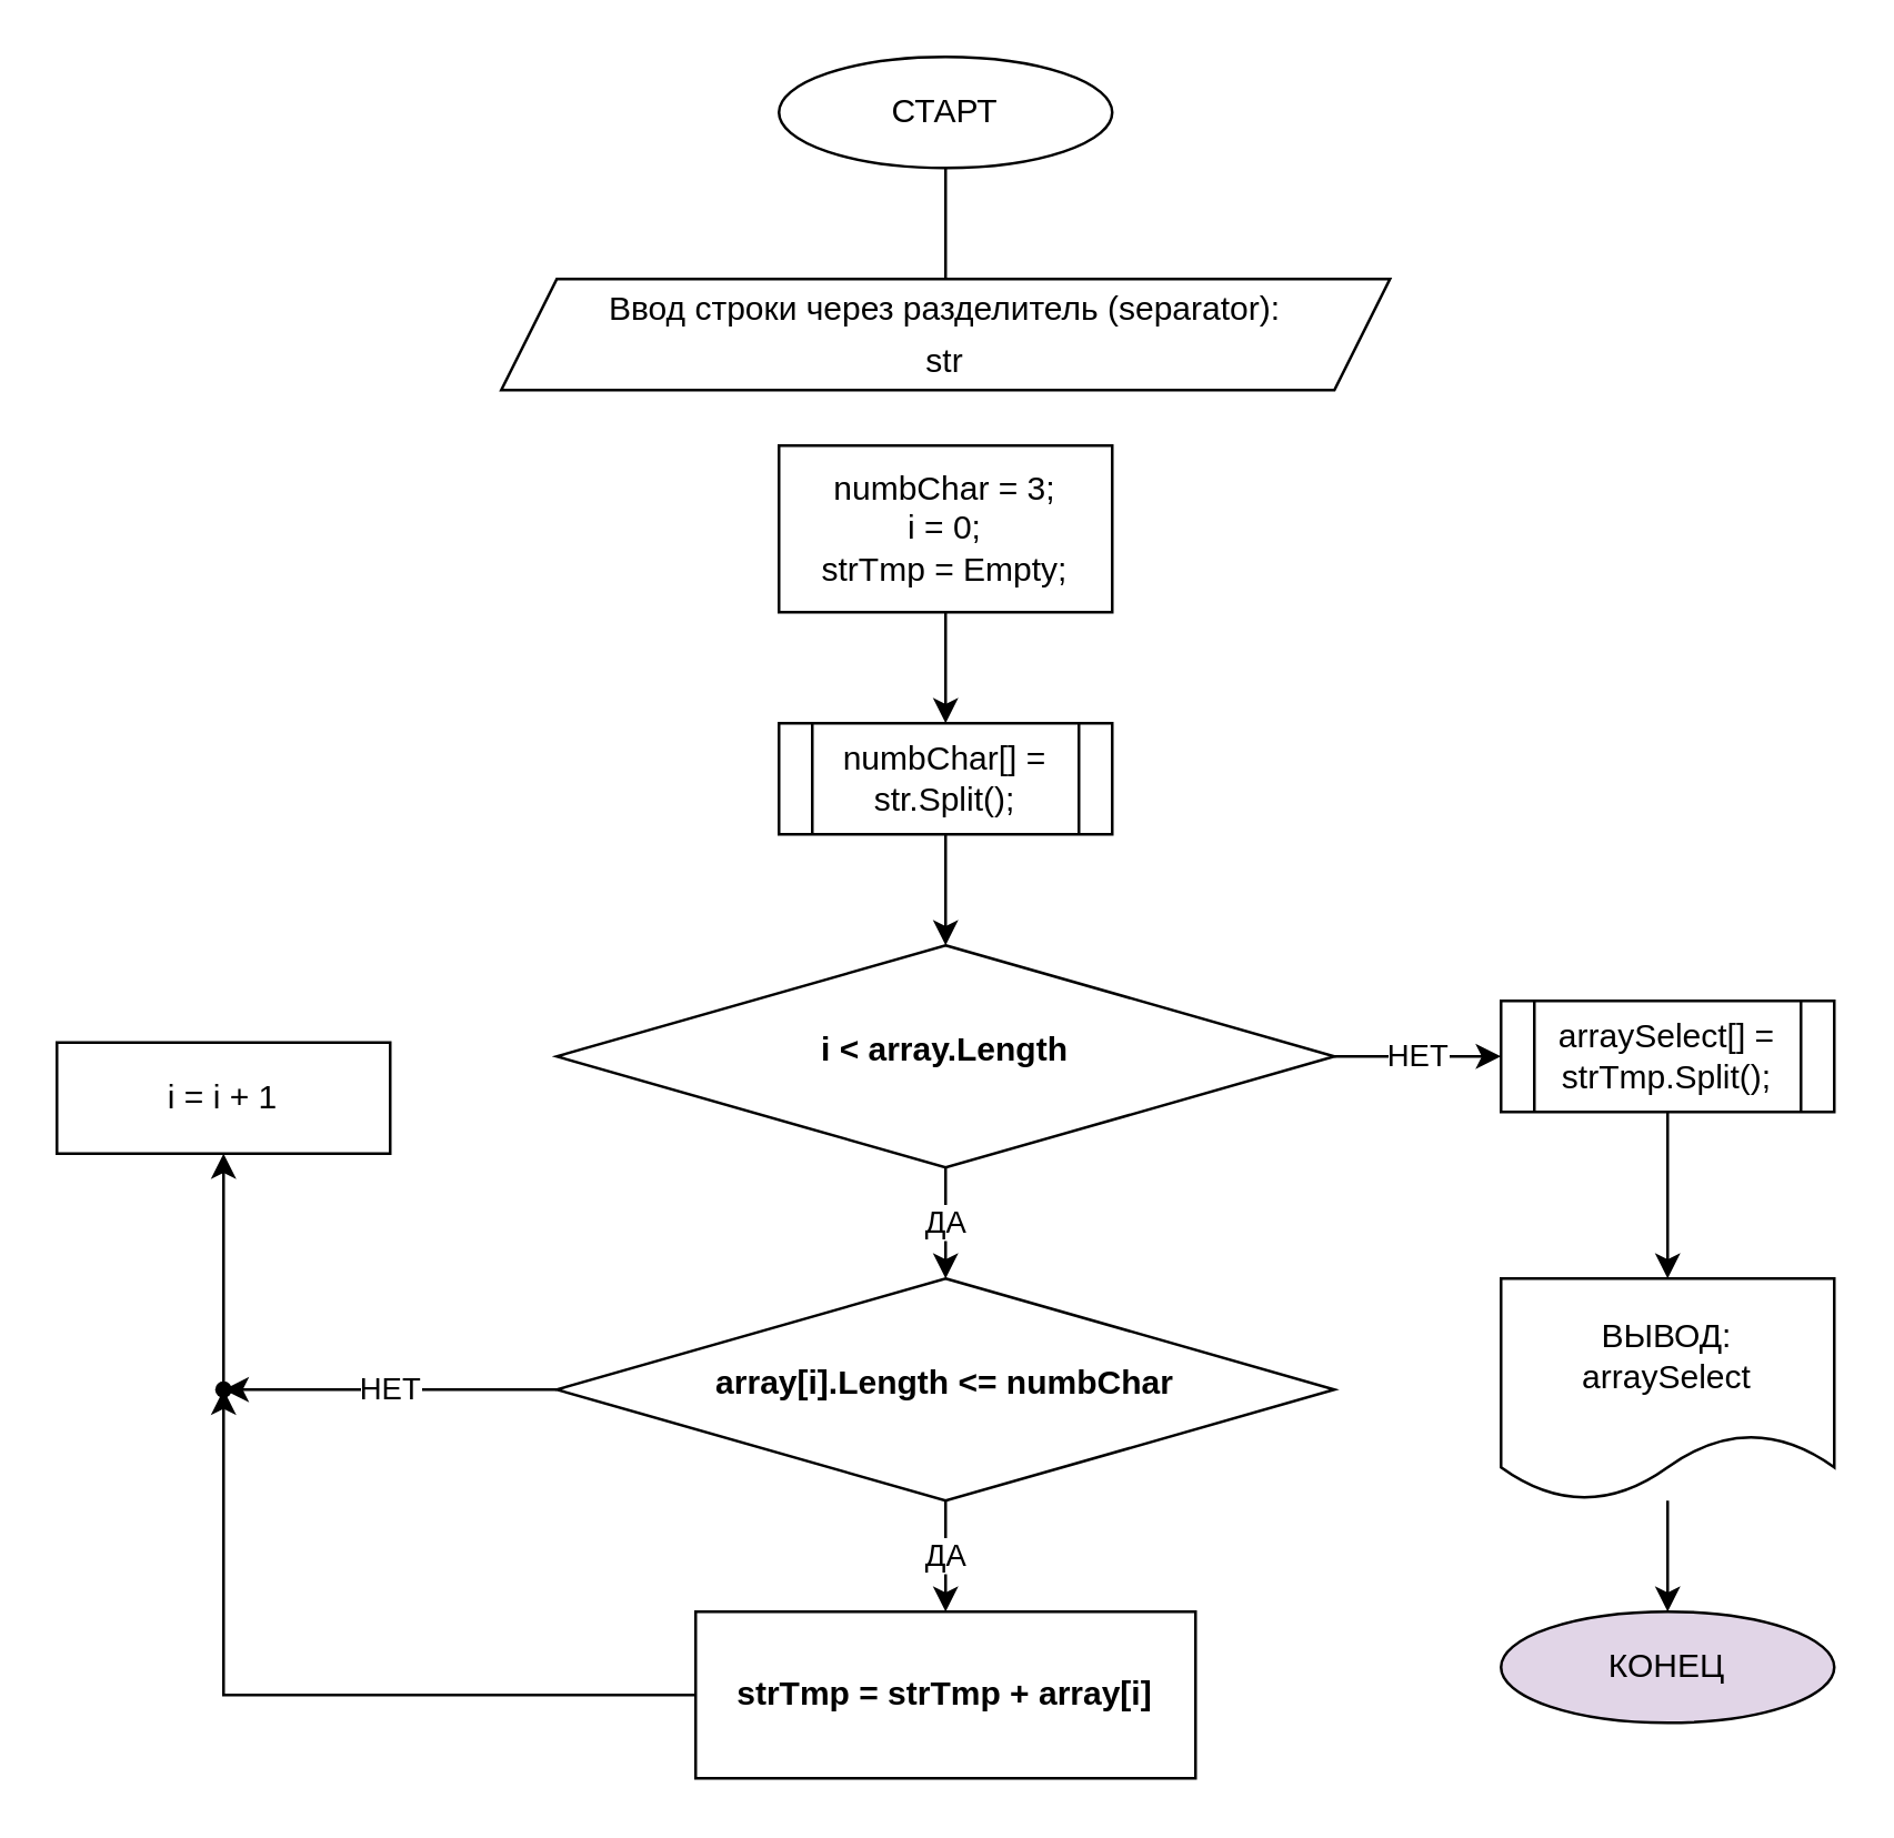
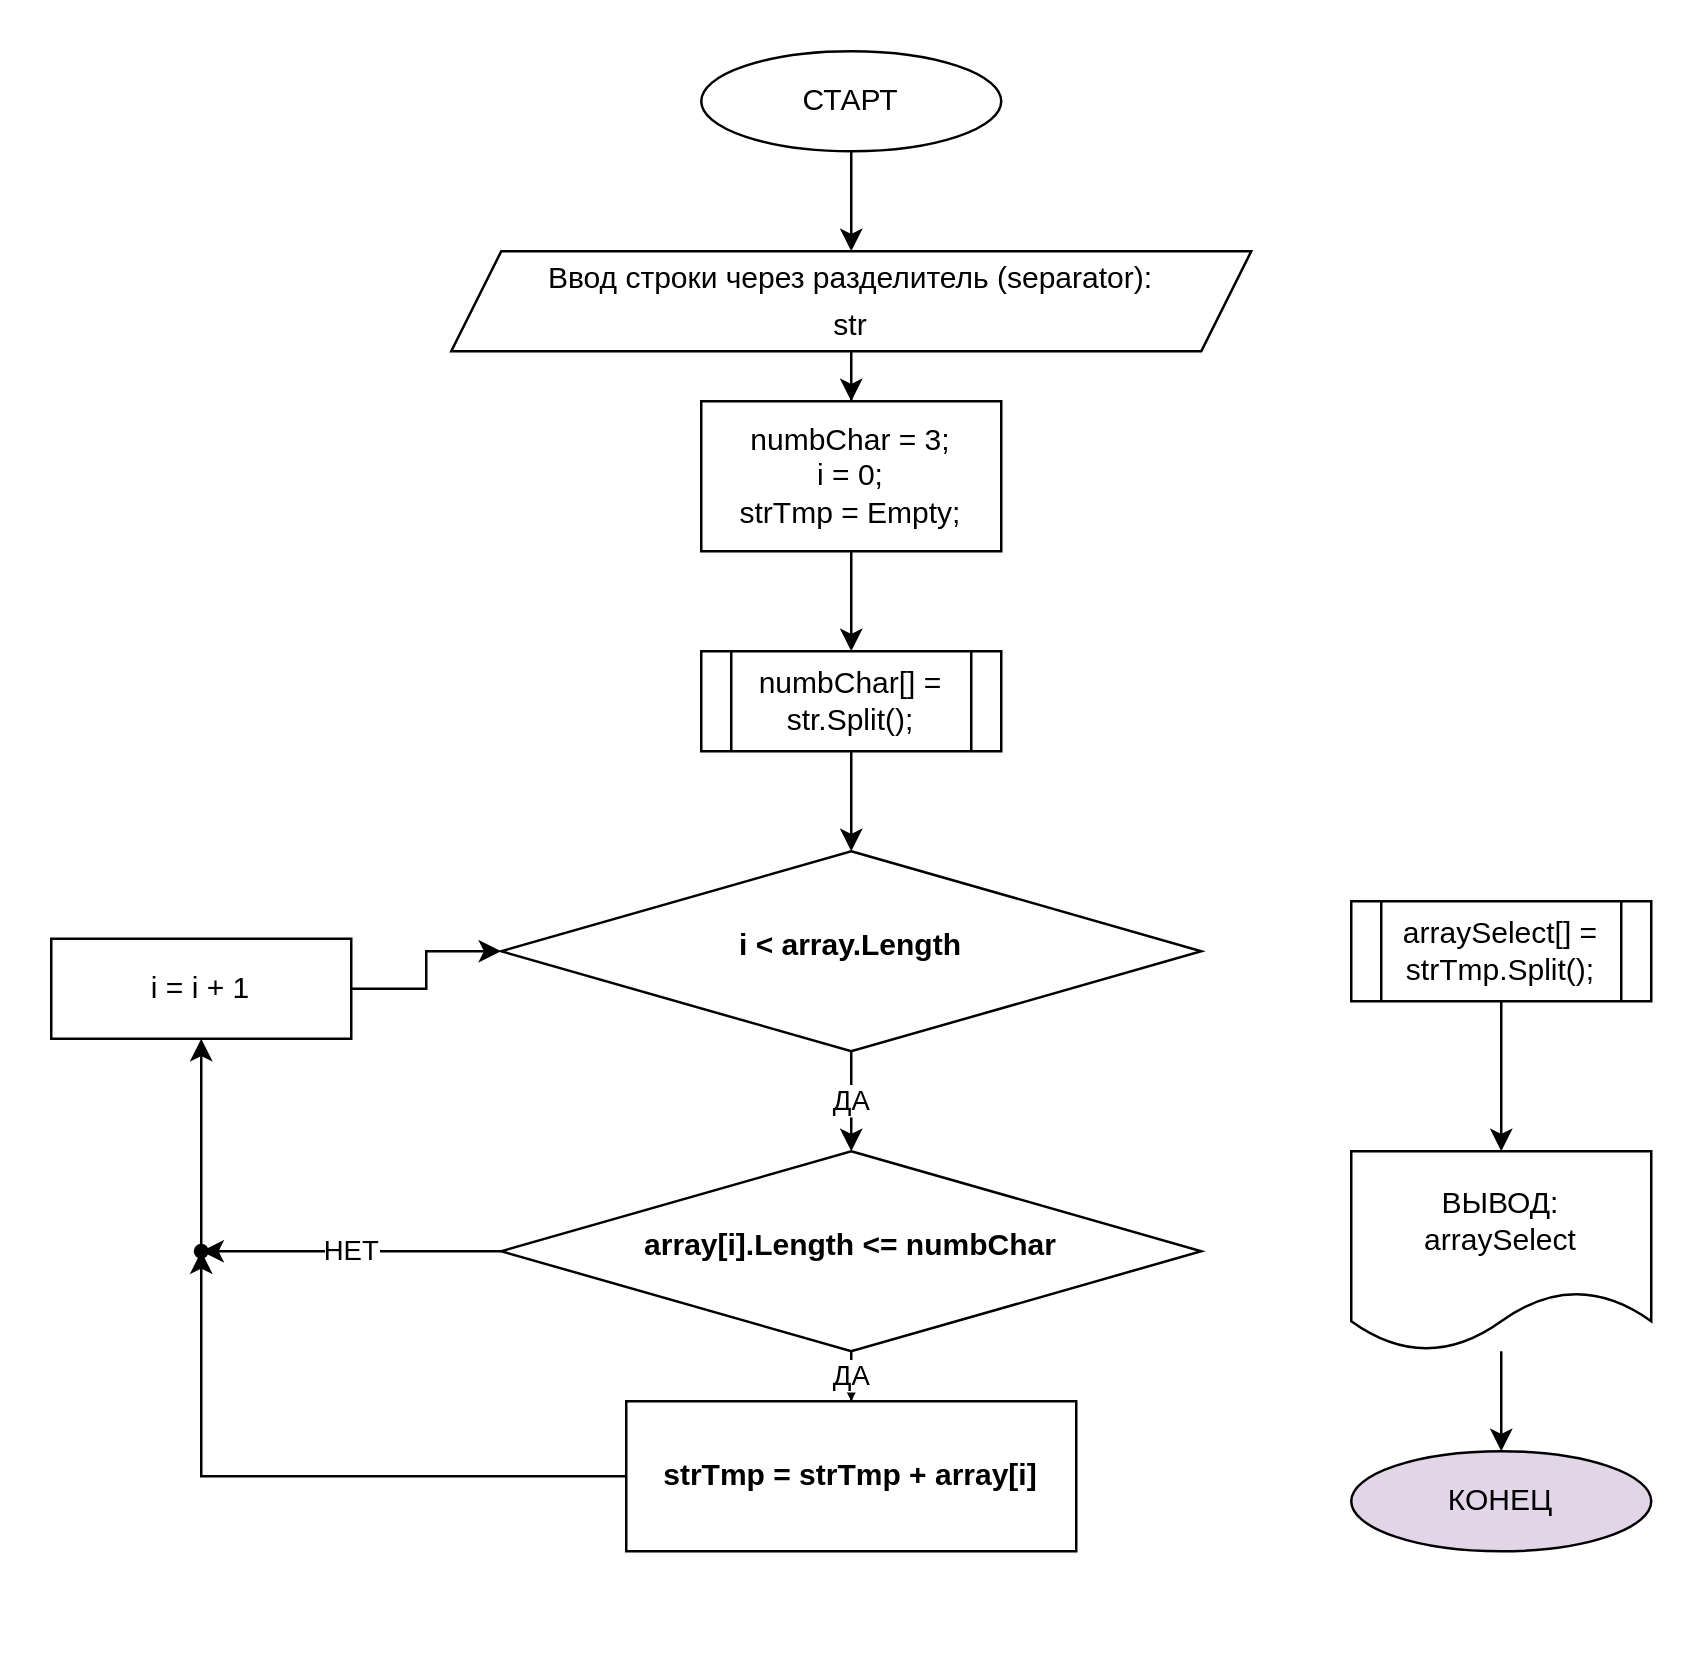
  <mxCell id="0" />
  <mxCell id="1" parent="0" />
  <mxCell id="2" value="ДА" style="edgeStyle=orthogonalEdgeStyle;rounded=0;orthogonalLoop=1;jettySize=auto;html=1;" edge="1" parent="1" source="4" target="21"><mxGeometry relative="1" as="geometry" /></mxCell>
  <mxCell id="3" value="НЕТ" style="edgeStyle=orthogonalEdgeStyle;rounded=0;orthogonalLoop=1;jettySize=auto;html=1;" edge="1" parent="1" source="4" target="23"><mxGeometry relative="1" as="geometry" /></mxCell>
  <mxCell id="4" value="array[i].Length &amp;lt;= numbChar" style="rhombus;whiteSpace=wrap;html=1;shadow=0;fontFamily=Helvetica;fontSize=12;align=center;strokeWidth=1;spacing=6;spacingTop=-4;labelBackgroundColor=none;fontStyle=1" parent="1" vertex="1"><mxGeometry x="200" y="460" width="280" height="80" as="geometry" /></mxCell>
- <mxCell id="5" value="" style="edgeStyle=orthogonalEdgeStyle;rounded=0;orthogonalLoop=1;jettySize=auto;html=1;endArrow=none;" edge="1" parent="1" source="6" target="8"><mxGeometry relative="1" as="geometry" /></mxCell>
+ <mxCell id="5" value="" style="edgeStyle=orthogonalEdgeStyle;rounded=0;orthogonalLoop=1;jettySize=auto;html=1;" edge="1" parent="1" source="6" target="8"><mxGeometry relative="1" as="geometry" /></mxCell>
  <mxCell id="6" value="СТАРТ" style="ellipse;whiteSpace=wrap;html=1;labelBackgroundColor=none;" vertex="1" parent="1"><mxGeometry x="280" y="20" width="120" height="40" as="geometry" /></mxCell>
+ <mxCell id="7" value="" style="edgeStyle=orthogonalEdgeStyle;rounded=0;orthogonalLoop=1;jettySize=auto;html=1;" edge="1" parent="1" source="8" target="10"><mxGeometry relative="1" as="geometry" /></mxCell>
  <mxCell id="8" value="&lt;div style=&quot;line-height: 19px;&quot;&gt;Ввод строки через разделитель (separator):&lt;br&gt;str&lt;/div&gt;" style="shape=parallelogram;perimeter=parallelogramPerimeter;whiteSpace=wrap;html=1;fixedSize=1;labelBackgroundColor=none;" vertex="1" parent="1"><mxGeometry x="180" y="100" width="320" height="40" as="geometry" /></mxCell>
  <mxCell id="9" value="" style="edgeStyle=orthogonalEdgeStyle;rounded=0;orthogonalLoop=1;jettySize=auto;html=1;" edge="1" parent="1" source="10" target="17"><mxGeometry relative="1" as="geometry" /></mxCell>
  <mxCell id="10" value="numbChar = 3;&lt;br&gt;i = 0;&lt;br&gt;&lt;div style=&quot;&quot;&gt;&lt;span style=&quot;background-color: initial;&quot;&gt;strTmp = Empty;&lt;/span&gt;&lt;br&gt;&lt;/div&gt;" style="rounded=0;whiteSpace=wrap;html=1;align=center;" vertex="1" parent="1"><mxGeometry x="280" y="160" width="120" height="60" as="geometry" /></mxCell>
  <mxCell id="11" value="ДА" style="edgeStyle=orthogonalEdgeStyle;rounded=0;orthogonalLoop=1;jettySize=auto;html=1;" edge="1" parent="1" source="13" target="4"><mxGeometry relative="1" as="geometry" /></mxCell>
- <mxCell id="12" value="НЕТ" style="edgeStyle=orthogonalEdgeStyle;rounded=0;orthogonalLoop=1;jettySize=auto;html=1;" edge="1" parent="1" source="13" target="25"><mxGeometry relative="1" as="geometry" /></mxCell>
  <mxCell id="13" value="i &amp;lt; array.Length" style="rhombus;whiteSpace=wrap;html=1;shadow=0;fontFamily=Helvetica;fontSize=12;align=center;strokeWidth=1;spacing=6;spacingTop=-4;labelBackgroundColor=none;fontStyle=1" vertex="1" parent="1"><mxGeometry x="200" y="340" width="280" height="80" as="geometry" /></mxCell>
  <mxCell id="14" value="" style="edgeStyle=orthogonalEdgeStyle;rounded=0;orthogonalLoop=1;jettySize=auto;html=1;" edge="1" parent="1" source="15" target="26"><mxGeometry relative="1" as="geometry" /></mxCell>
  <mxCell id="15" value="ВЫВОД:&lt;br&gt;arraySelect" style="shape=document;whiteSpace=wrap;html=1;boundedLbl=1;" vertex="1" parent="1"><mxGeometry x="540" y="460" width="120" height="80" as="geometry" /></mxCell>
  <mxCell id="16" value="" style="edgeStyle=orthogonalEdgeStyle;rounded=0;orthogonalLoop=1;jettySize=auto;html=1;" edge="1" parent="1" source="17" target="13"><mxGeometry relative="1" as="geometry" /></mxCell>
  <mxCell id="17" value="numbChar[] = str.Split();" style="shape=process;whiteSpace=wrap;html=1;backgroundOutline=1;" vertex="1" parent="1"><mxGeometry x="280" y="260" width="120" height="40" as="geometry" /></mxCell>
+ <mxCell id="18" value="" style="edgeStyle=orthogonalEdgeStyle;rounded=0;orthogonalLoop=1;jettySize=auto;html=1;" edge="1" parent="1" source="19" target="13"><mxGeometry relative="1" as="geometry" /></mxCell>
  <mxCell id="19" value="i = i + 1" style="rounded=0;whiteSpace=wrap;html=1;" vertex="1" parent="1"><mxGeometry x="20" y="375" width="120" height="40" as="geometry" /></mxCell>
  <mxCell id="20" style="edgeStyle=orthogonalEdgeStyle;rounded=0;orthogonalLoop=1;jettySize=auto;html=1;entryX=0.4;entryY=1;entryDx=0;entryDy=0;entryPerimeter=0;" edge="1" parent="1" source="21" target="23"><mxGeometry relative="1" as="geometry" /></mxCell>
- <mxCell id="21" value="strTmp = strTmp + array[i]" style="rounded=0;whiteSpace=wrap;html=1;fontStyle=1" vertex="1" parent="1"><mxGeometry x="250" y="580" width="180" height="60" as="geometry" /></mxCell>
+ <mxCell id="21" value="strTmp = strTmp + array[i]" style="rounded=0;whiteSpace=wrap;html=1;fontStyle=1" vertex="1" parent="1"><mxGeometry x="250" y="560" width="180" height="60" as="geometry" /></mxCell>
  <mxCell id="22" value="" style="edgeStyle=orthogonalEdgeStyle;rounded=0;orthogonalLoop=1;jettySize=auto;html=1;" edge="1" parent="1" source="23" target="19"><mxGeometry relative="1" as="geometry" /></mxCell>
  <mxCell id="23" value="" style="shape=waypoint;sketch=0;size=6;pointerEvents=1;points=[];fillColor=default;resizable=0;rotatable=0;perimeter=centerPerimeter;snapToPoint=1;shadow=0;strokeWidth=1;spacing=6;spacingTop=-4;labelBackgroundColor=none;" vertex="1" parent="1"><mxGeometry x="70" y="490" width="20" height="20" as="geometry" /></mxCell>
  <mxCell id="24" value="" style="edgeStyle=orthogonalEdgeStyle;rounded=0;orthogonalLoop=1;jettySize=auto;html=1;" edge="1" parent="1" source="25" target="15"><mxGeometry relative="1" as="geometry" /></mxCell>
  <mxCell id="25" value="arraySelect[] = strTmp.Split();" style="shape=process;whiteSpace=wrap;html=1;backgroundOutline=1;" vertex="1" parent="1"><mxGeometry x="540" y="360" width="120" height="40" as="geometry" /></mxCell>
  <mxCell id="26" value="КОНЕЦ" style="ellipse;whiteSpace=wrap;html=1;labelBackgroundColor=none;fillColor=#e1d5e7;" vertex="1" parent="1"><mxGeometry x="540" y="580" width="120" height="40" as="geometry" /></mxCell>
